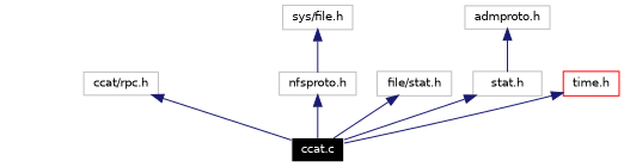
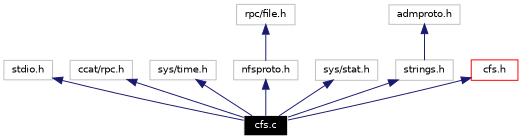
  digraph {
    fontname="DejaVu Sans"
    node [color=grey75 fontname="DejaVu Sans" fontsize=10 shape=record]
    edge [color=midnightblue dir=back fontname="DejaVu Sans" fontsize=10 labelfontname=Helvetica labelfontsize=10 style=solid]
-   n1 [color=white fillcolor=black fontcolor=white height=0.2 label="ccat.c" style=filled width=0.4]
+   n1 [color=white fillcolor=black fontcolor=white height=0.2 label="cfs.c" style=filled width=0.4]
+   n2 [height=0.2 label="stdio.h" width=0.4]
    n3 [height=0.2 label="ccat/rpc.h" width=0.4]
-   n5 [height=0.2 label="sys/file.h" width=0.4]
+   n4 [height=0.2 label="sys/time.h" width=0.4]
+   n5 [height=0.2 label="rpc/file.h" width=0.4]
    n6 [height=0.2 label="nfsproto.h" width=0.4]
-   n7 [height=0.2 label="file/stat.h" width=0.4]
-   n8 [height=0.2 label="stat.h" width=0.4]
+   n7 [height=0.2 label="sys/stat.h" width=0.4]
+   n8 [height=0.2 label="strings.h" width=0.4]
    n9 [height=0.2 label="admproto.h" width=0.4]
-   n10 [color=red height=0.2 label="time.h" width=0.4]
+   n10 [color=red height=0.2 label="cfs.h" width=0.4]
+   n2 -> n1
    n3 -> n1
+   n4 -> n1
    n5 -> n6
    n6 -> n1
    n7 -> n1
    n8 -> n1
    n9 -> n8
    n10 -> n1
  }
